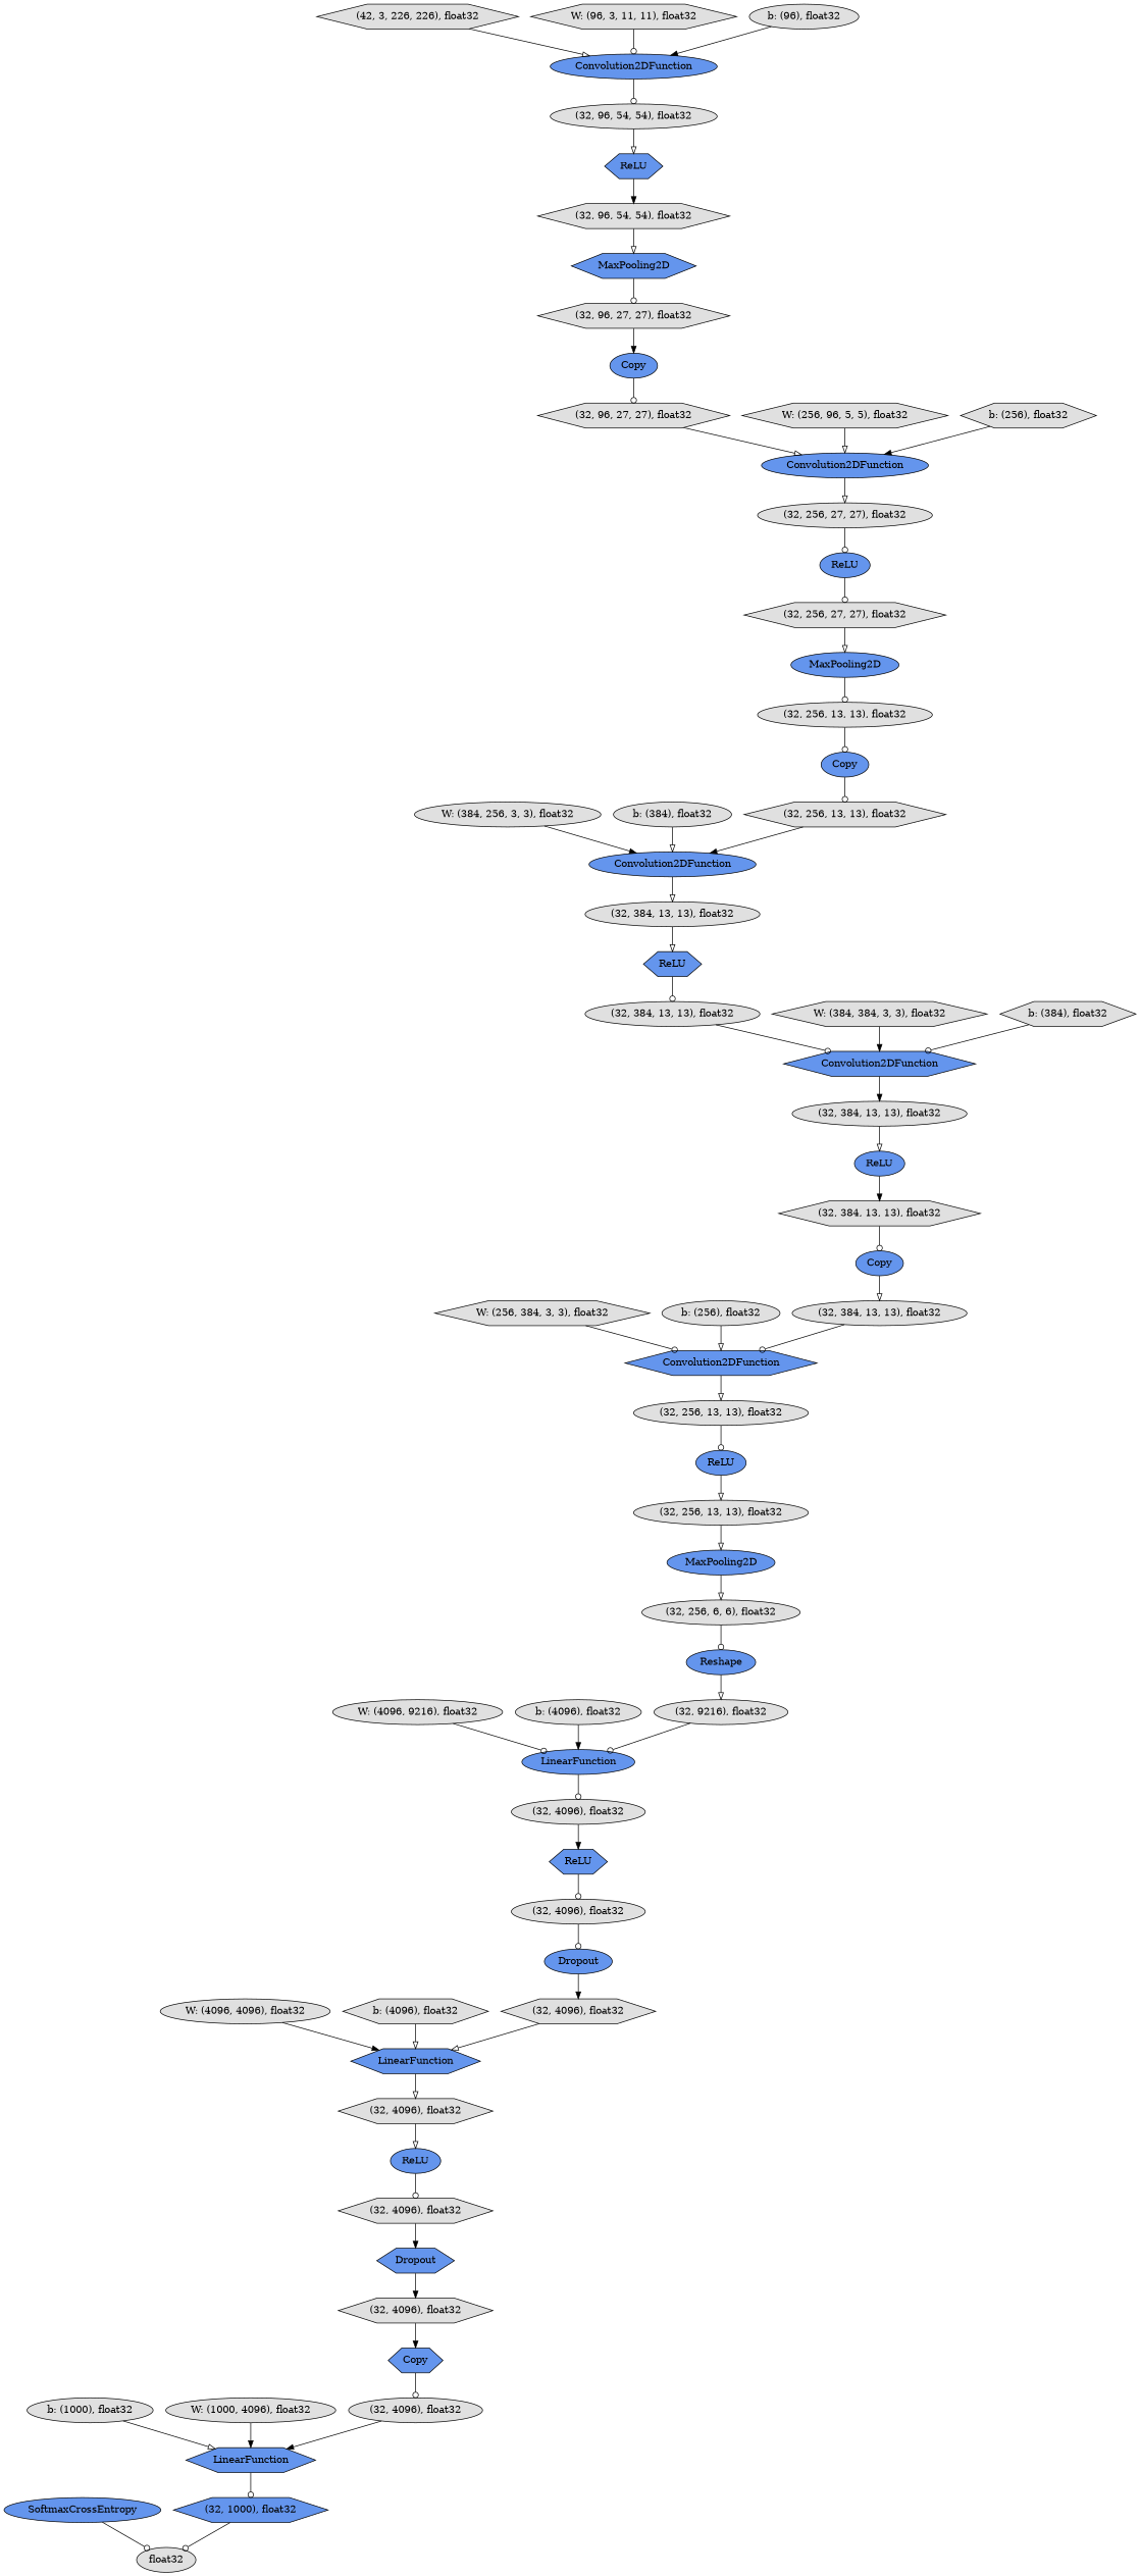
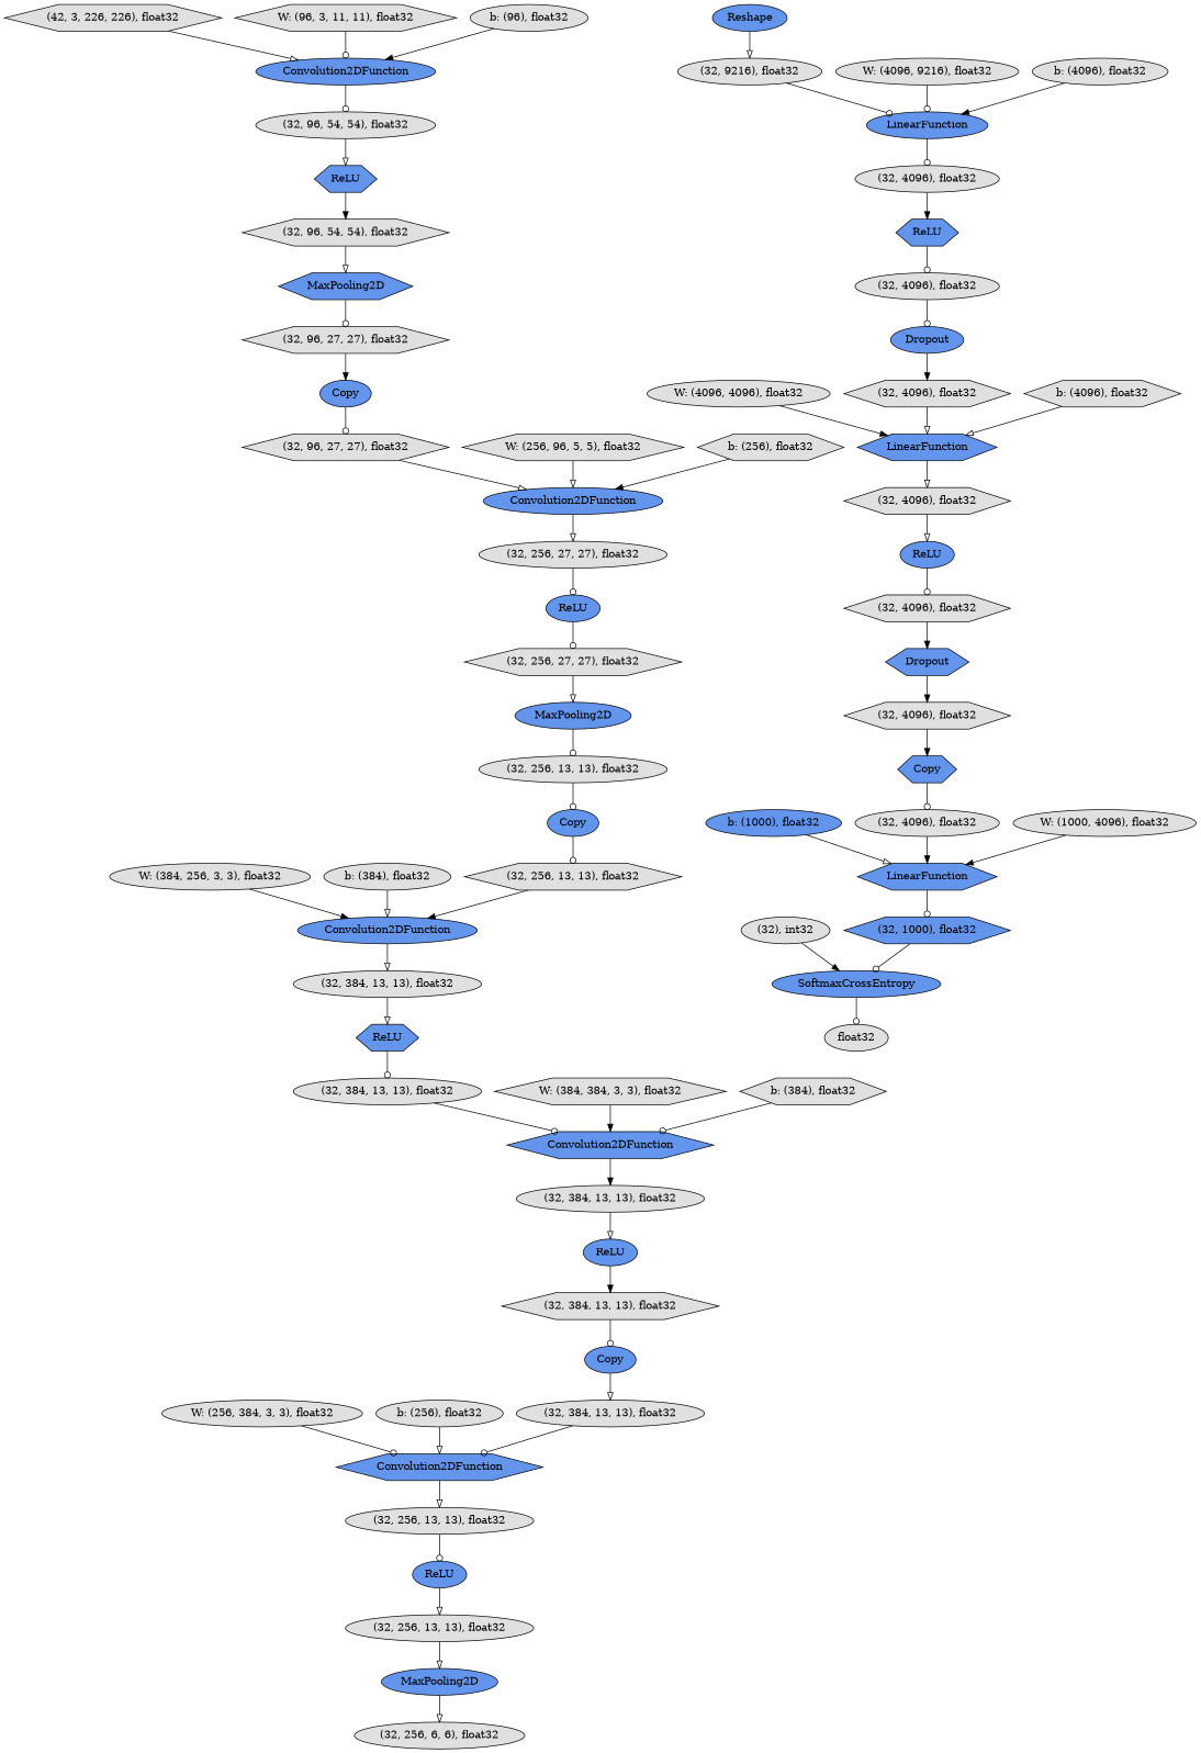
  digraph {
    rankdir=TB
    node [fillcolor="#E0E0E0" shape=ellipse style=filled]
    edge [arrowhead=odot]
    n1 [fillcolor="#6495ED" label=Convolution2DFunction shape=hexagon]
    n2 [label="(32, 384, 13, 13), float32"]
    n3 [fillcolor="#6495ED" label=ReLU]
    n4 [fillcolor="#6495ED" label=Convolution2DFunction]
    n5 [label="(32, 384, 13, 13), float32"]
    n6 [fillcolor="#6495ED" label=ReLU shape=hexagon]
    n7 [fillcolor="#6495ED" label=ReLU]
    n8 [label="(32, 256, 27, 27), float32" shape=hexagon]
    n9 [fillcolor="#6495ED" label=MaxPooling2D]
    n10 [fillcolor="#6495ED" label="(32, 1000), float32" shape=hexagon]
    n11 [fillcolor="#6495ED" label=SoftmaxCrossEntropy]
    n12 [label=float32]
    n13 [fillcolor="#6495ED" label=LinearFunction shape=hexagon]
    n14 [label="(32, 4096), float32" shape=hexagon]
    n15 [fillcolor="#6495ED" label=ReLU]
    n16 [fillcolor="#6495ED" label=Dropout shape=hexagon]
    n17 [label="(32, 4096), float32" shape=hexagon]
    n18 [fillcolor="#6495ED" label=Copy shape=hexagon]
    n19 [label="(32, 9216), float32"]
    n20 [fillcolor="#6495ED" label=LinearFunction]
    n21 [label="(32, 4096), float32"]
    n22 [label="(32, 96, 54, 54), float32"]
    n23 [fillcolor="#6495ED" label=ReLU shape=hexagon]
    n24 [label="(32, 96, 54, 54), float32" shape=hexagon]
    n25 [label="(32, 384, 13, 13), float32"]
    n26 [fillcolor="#6495ED" label=Copy]
    n27 [label="(32, 96, 27, 27), float32" shape=hexagon]
    n28 [fillcolor="#6495ED" label=Convolution2DFunction]
-   n29 [label="W: (256, 384, 3, 3), float32" shape=hexagon]
+   n29 [label="W: (256, 384, 3, 3), float32"]
    n30 [fillcolor="#6495ED" label=Convolution2DFunction shape=hexagon]
    n31 [label="(32, 256, 13, 13), float32"]
    n32 [fillcolor="#6495ED" label=Convolution2DFunction]
    n33 [label="(42, 3, 226, 226), float32" shape=hexagon]
    n34 [label="W: (96, 3, 11, 11), float32" shape=hexagon]
    n35 [fillcolor="#6495ED" label=ReLU shape=hexagon]
    n36 [label="(32, 4096), float32"]
    n37 [label="b: (96), float32"]
+   n38 [label="(32), int32"]
    n39 [label="W: (384, 256, 3, 3), float32"]
    n40 [fillcolor="#6495ED" label=MaxPooling2D]
    n41 [label="(32, 256, 6, 6), float32"]
    n42 [fillcolor="#6495ED" label=Reshape]
    n43 [fillcolor="#6495ED" label=MaxPooling2D shape=hexagon]
    n44 [label="(32, 96, 27, 27), float32" shape=hexagon]
    n45 [fillcolor="#6495ED" label=Copy]
    n46 [label="(32, 384, 13, 13), float32"]
    n47 [label="W: (4096, 4096), float32"]
    n48 [label="(32, 384, 13, 13), float32" shape=hexagon]
    n49 [label="(32, 256, 13, 13), float32"]
    n50 [fillcolor="#6495ED" label=Copy]
    n51 [fillcolor="#6495ED" label=Dropout]
    n52 [label="(32, 4096), float32" shape=hexagon]
    n53 [label="b: (256), float32"]
    n54 [label="b: (384), float32"]
    n55 [label="(32, 256, 27, 27), float32"]
-   n56 [label="b: (1000), float32"]
+   n56 [fillcolor="#6495ED" label="b: (1000), float32"]
    n57 [fillcolor="#6495ED" label=LinearFunction shape=hexagon]
    n58 [fillcolor="#6495ED" label=ReLU]
    n59 [label="(32, 256, 13, 13), float32"]
    n60 [label="b: (4096), float32" shape=hexagon]
    n61 [label="(32, 4096), float32" shape=hexagon]
    n62 [label="(32, 4096), float32"]
    n63 [label="W: (4096, 9216), float32"]
    n64 [label="b: (4096), float32"]
    n65 [label="W: (384, 384, 3, 3), float32" shape=hexagon]
    n66 [label="(32, 256, 13, 13), float32" shape=hexagon]
    n67 [label="W: (256, 96, 5, 5), float32" shape=hexagon]
    n68 [label="W: (1000, 4096), float32"]
    n69 [label="b: (256), float32" shape=hexagon]
    n70 [label="b: (384), float32" shape=hexagon]
    n1 -> n2 [arrowhead=normal]
    n2 -> n3 [arrowhead=onormal]
    n3 -> n48 [arrowhead=normal]
    n4 -> n5 [arrowhead=onormal]
    n5 -> n6 [arrowhead=onormal]
    n6 -> n25
    n7 -> n8
    n8 -> n9 [arrowhead=onormal]
    n9 -> n49
-   n10 -> n12
+   n10 -> n11
    n11 -> n12
    n13 -> n14 [arrowhead=onormal]
    n14 -> n15 [arrowhead=onormal]
    n15 -> n61
    n16 -> n17 [arrowhead=normal]
    n17 -> n18 [arrowhead=normal]
    n18 -> n62
    n19 -> n20
    n20 -> n21
    n21 -> n35 [arrowhead=normal]
    n22 -> n23 [arrowhead=onormal]
    n23 -> n24 [arrowhead=normal]
    n24 -> n43 [arrowhead=onormal]
    n25 -> n1
    n26 -> n27
    n27 -> n28 [arrowhead=onormal]
    n28 -> n55 [arrowhead=onormal]
    n29 -> n30
    n30 -> n31 [arrowhead=onormal]
    n31 -> n58
    n32 -> n22
    n33 -> n32 [arrowhead=onormal]
    n34 -> n32
    n35 -> n36
    n36 -> n51
    n37 -> n32 [arrowhead=normal]
+   n38 -> n11 [arrowhead=normal]
    n39 -> n4 [arrowhead=normal]
    n40 -> n41 [arrowhead=onormal]
-   n41 -> n42
    n42 -> n19 [arrowhead=onormal]
    n43 -> n44
    n44 -> n26 [arrowhead=normal]
    n45 -> n46 [arrowhead=onormal]
    n46 -> n30
    n47 -> n13 [arrowhead=normal]
    n48 -> n45
    n49 -> n50
    n50 -> n66
    n51 -> n52 [arrowhead=normal]
    n52 -> n13 [arrowhead=onormal]
    n53 -> n30 [arrowhead=onormal]
    n54 -> n4 [arrowhead=onormal]
    n55 -> n7
    n56 -> n57 [arrowhead=onormal]
    n57 -> n10
    n58 -> n59 [arrowhead=onormal]
    n59 -> n40 [arrowhead=onormal]
    n60 -> n13 [arrowhead=onormal]
    n61 -> n16 [arrowhead=normal]
    n62 -> n57 [arrowhead=normal]
    n63 -> n20
    n64 -> n20 [arrowhead=normal]
    n65 -> n1 [arrowhead=normal]
    n66 -> n4 [arrowhead=normal]
    n67 -> n28 [arrowhead=onormal]
    n68 -> n57 [arrowhead=normal]
    n69 -> n28 [arrowhead=normal]
    n70 -> n1
  }
